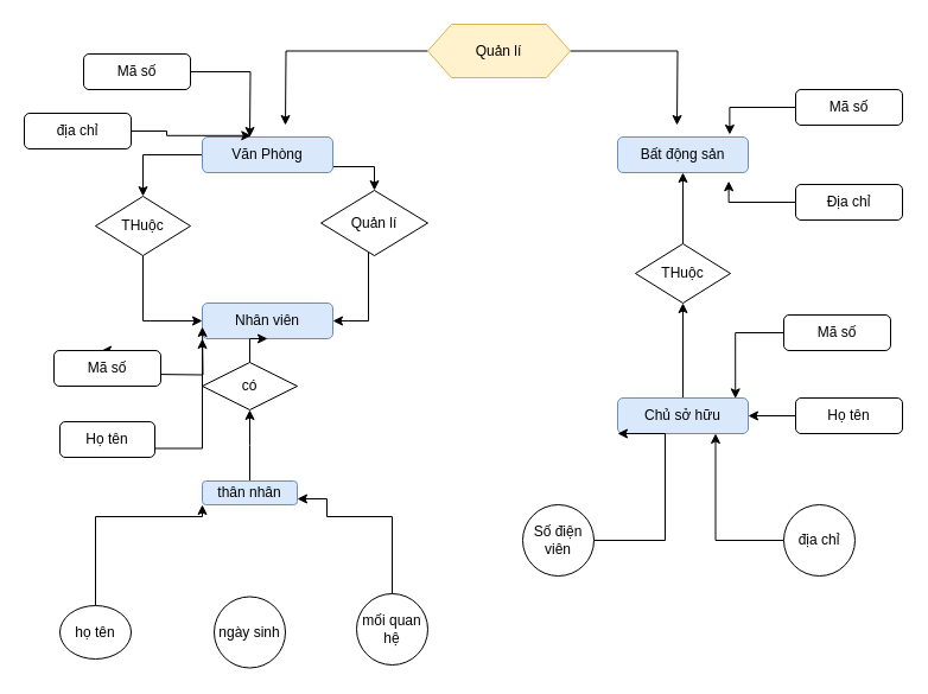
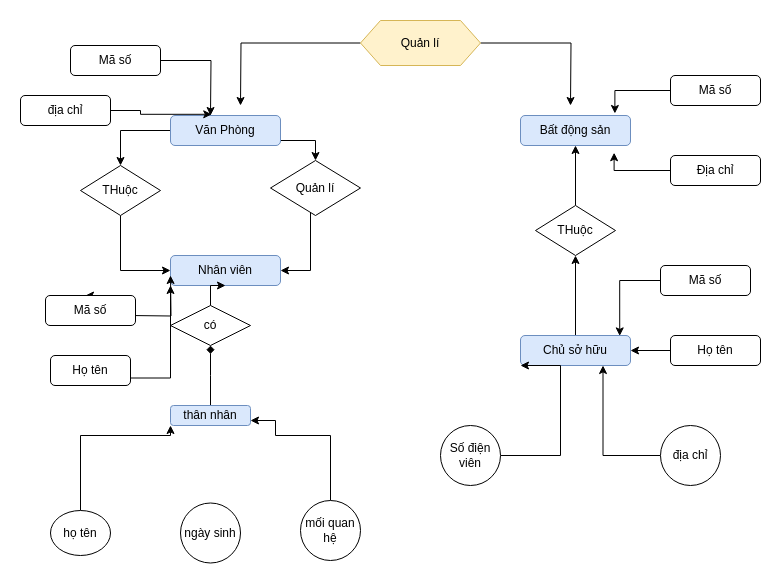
  <mxCell id="0" />
  <mxCell id="1" parent="0" />
  <mxCell id="2" value="" style="edgeStyle=orthogonalEdgeStyle;rounded=0;orthogonalLoop=1;jettySize=auto;html=1;" parent="1" source="4" target="9" edge="1"><mxGeometry relative="1" as="geometry" /></mxCell>
  <mxCell id="3" value="" style="edgeStyle=orthogonalEdgeStyle;rounded=0;orthogonalLoop=1;jettySize=auto;html=1;" parent="1" source="4" target="7" edge="1"><mxGeometry relative="1" as="geometry"><Array as="points"><mxPoint x="315" y="140" /></Array></mxGeometry></mxCell>
  <mxCell id="4" value="Văn Phòng" style="rounded=1;whiteSpace=wrap;html=1;fillColor=#dae8fc;strokeColor=#6c8ebf;" parent="1" vertex="1"><mxGeometry x="170" y="115" width="110" height="30" as="geometry" /></mxCell>
  <mxCell id="5" value="Nhân viên" style="rounded=1;whiteSpace=wrap;html=1;fillColor=#dae8fc;strokeColor=#6c8ebf;" parent="1" vertex="1"><mxGeometry x="170" y="255" width="110" height="30" as="geometry" /></mxCell>
  <mxCell id="6" value="" style="edgeStyle=orthogonalEdgeStyle;rounded=0;orthogonalLoop=1;jettySize=auto;html=1;" parent="1" source="7" target="5" edge="1"><mxGeometry relative="1" as="geometry"><Array as="points"><mxPoint x="310" y="270" /></Array></mxGeometry></mxCell>
  <mxCell id="7" value="Quản lí" style="rhombus;whiteSpace=wrap;html=1;" parent="1" vertex="1"><mxGeometry x="270" y="160" width="90" height="55" as="geometry" /></mxCell>
  <mxCell id="8" style="edgeStyle=orthogonalEdgeStyle;rounded=0;orthogonalLoop=1;jettySize=auto;html=1;entryX=0;entryY=0.5;entryDx=0;entryDy=0;" parent="1" source="9" target="5" edge="1"><mxGeometry relative="1" as="geometry"><Array as="points"><mxPoint x="120" y="270" /></Array></mxGeometry></mxCell>
  <mxCell id="9" value="THuộc" style="rhombus;whiteSpace=wrap;html=1;" parent="1" vertex="1"><mxGeometry x="80" y="165" width="80" height="50" as="geometry" /></mxCell>
  <mxCell id="10" value="" style="edgeStyle=orthogonalEdgeStyle;rounded=0;orthogonalLoop=1;jettySize=auto;html=1;" parent="1" source="11" target="5" edge="1"><mxGeometry relative="1" as="geometry" /></mxCell>
  <mxCell id="11" value="có" style="rhombus;whiteSpace=wrap;html=1;" parent="1" vertex="1"><mxGeometry x="170" y="305" width="80" height="40" as="geometry" /></mxCell>
- <mxCell id="12" value="" style="edgeStyle=orthogonalEdgeStyle;rounded=0;orthogonalLoop=1;jettySize=auto;html=1;" parent="1" source="13" target="11" edge="1"><mxGeometry relative="1" as="geometry"><Array as="points"><mxPoint x="210" y="375" /><mxPoint x="210" y="375" /></Array></mxGeometry></mxCell>
+ <mxCell id="12" value="" style="edgeStyle=orthogonalEdgeStyle;rounded=0;orthogonalLoop=1;jettySize=auto;html=1;endArrow=diamond;" parent="1" source="13" target="11" edge="1"><mxGeometry relative="1" as="geometry"><Array as="points"><mxPoint x="210" y="375" /><mxPoint x="210" y="375" /></Array></mxGeometry></mxCell>
  <mxCell id="13" value="thân nhân" style="rounded=1;whiteSpace=wrap;html=1;fillColor=#dae8fc;strokeColor=#6c8ebf;" parent="1" vertex="1"><mxGeometry x="170" y="405" width="80" height="20" as="geometry" /></mxCell>
  <mxCell id="14" style="edgeStyle=orthogonalEdgeStyle;rounded=0;orthogonalLoop=1;jettySize=auto;html=1;entryX=1;entryY=0.75;entryDx=0;entryDy=0;" parent="1" source="15" target="13" edge="1"><mxGeometry relative="1" as="geometry"><Array as="points"><mxPoint x="330" y="435" /><mxPoint x="275" y="435" /><mxPoint x="275" y="420" /></Array></mxGeometry></mxCell>
  <mxCell id="15" value="mối quan hệ" style="ellipse;whiteSpace=wrap;html=1;" parent="1" vertex="1"><mxGeometry x="300" y="500" width="60" height="60" as="geometry" /></mxCell>
  <mxCell id="16" value="ngày sinh" style="ellipse;whiteSpace=wrap;html=1;" parent="1" vertex="1"><mxGeometry x="180" y="502.5" width="60" height="60" as="geometry" /></mxCell>
  <mxCell id="17" style="edgeStyle=orthogonalEdgeStyle;rounded=0;orthogonalLoop=1;jettySize=auto;html=1;entryX=0;entryY=1;entryDx=0;entryDy=0;" parent="1" source="18" target="13" edge="1"><mxGeometry relative="1" as="geometry"><Array as="points"><mxPoint x="80" y="435" /><mxPoint x="170" y="435" /></Array></mxGeometry></mxCell>
  <mxCell id="18" value="họ tên" style="ellipse;whiteSpace=wrap;html=1;" parent="1" vertex="1"><mxGeometry x="50" y="510" width="60" height="45" as="geometry" /></mxCell>
  <mxCell id="19" style="edgeStyle=orthogonalEdgeStyle;rounded=0;orthogonalLoop=1;jettySize=auto;html=1;entryX=0;entryY=1;entryDx=0;entryDy=0;exitX=1;exitY=0.75;exitDx=0;exitDy=0;" parent="1" source="23" target="5" edge="1"><mxGeometry relative="1" as="geometry"><mxPoint x="135" y="375" as="sourcePoint" /></mxGeometry></mxCell>
  <mxCell id="20" style="edgeStyle=orthogonalEdgeStyle;rounded=0;orthogonalLoop=1;jettySize=auto;html=1;" parent="1" edge="1"><mxGeometry relative="1" as="geometry"><mxPoint x="170" y="275" as="targetPoint" /><mxPoint x="130" y="315" as="sourcePoint" /></mxGeometry></mxCell>
  <mxCell id="21" style="edgeStyle=orthogonalEdgeStyle;rounded=0;orthogonalLoop=1;jettySize=auto;html=1;exitX=0.5;exitY=0;exitDx=0;exitDy=0;entryX=0.25;entryY=0;entryDx=0;entryDy=0;" parent="1" edge="1"><mxGeometry relative="1" as="geometry"><mxPoint x="100" y="295" as="sourcePoint" /><mxPoint x="85" y="295" as="targetPoint" /></mxGeometry></mxCell>
  <mxCell id="22" value="Mã số" style="rounded=1;whiteSpace=wrap;html=1;" parent="1" vertex="1"><mxGeometry x="45" y="295" width="90" height="30" as="geometry" /></mxCell>
  <mxCell id="23" value="Họ tên" style="rounded=1;whiteSpace=wrap;html=1;" parent="1" vertex="1"><mxGeometry x="50" y="355" width="80" height="30" as="geometry" /></mxCell>
  <mxCell id="24" style="edgeStyle=orthogonalEdgeStyle;rounded=0;orthogonalLoop=1;jettySize=auto;html=1;" parent="1" source="25" edge="1"><mxGeometry relative="1" as="geometry"><mxPoint x="210" y="115" as="targetPoint" /></mxGeometry></mxCell>
  <mxCell id="25" value="Mã số" style="rounded=1;whiteSpace=wrap;html=1;" parent="1" vertex="1"><mxGeometry x="70" y="45" width="90" height="30" as="geometry" /></mxCell>
  <mxCell id="26" style="edgeStyle=orthogonalEdgeStyle;rounded=0;orthogonalLoop=1;jettySize=auto;html=1;exitX=1;exitY=0.5;exitDx=0;exitDy=0;entryX=0.375;entryY=-0.04;entryDx=0;entryDy=0;entryPerimeter=0;" parent="1" source="27" target="4" edge="1"><mxGeometry relative="1" as="geometry" /></mxCell>
  <mxCell id="27" value="địa chỉ" style="rounded=1;whiteSpace=wrap;html=1;" parent="1" vertex="1"><mxGeometry x="20" y="95" width="90" height="30" as="geometry" /></mxCell>
  <mxCell id="28" value="Bất động sản" style="rounded=1;whiteSpace=wrap;html=1;fillColor=#dae8fc;strokeColor=#6c8ebf;" parent="1" vertex="1"><mxGeometry x="520" y="115" width="110" height="30" as="geometry" /></mxCell>
  <mxCell id="29" style="edgeStyle=orthogonalEdgeStyle;rounded=0;orthogonalLoop=1;jettySize=auto;html=1;entryX=0.858;entryY=-0.067;entryDx=0;entryDy=0;entryPerimeter=0;" parent="1" source="30" target="28" edge="1"><mxGeometry relative="1" as="geometry" /></mxCell>
  <mxCell id="30" value="Mã số" style="rounded=1;whiteSpace=wrap;html=1;" parent="1" vertex="1"><mxGeometry x="670" y="75" width="90" height="30" as="geometry" /></mxCell>
  <mxCell id="31" style="edgeStyle=orthogonalEdgeStyle;rounded=0;orthogonalLoop=1;jettySize=auto;html=1;entryX=0.851;entryY=1.24;entryDx=0;entryDy=0;entryPerimeter=0;" parent="1" source="32" target="28" edge="1"><mxGeometry relative="1" as="geometry" /></mxCell>
  <mxCell id="32" value="Địa chỉ" style="rounded=1;whiteSpace=wrap;html=1;" parent="1" vertex="1"><mxGeometry x="670" y="155" width="90" height="30" as="geometry" /></mxCell>
  <mxCell id="33" style="edgeStyle=orthogonalEdgeStyle;rounded=0;orthogonalLoop=1;jettySize=auto;html=1;" parent="1" source="35" edge="1"><mxGeometry relative="1" as="geometry"><mxPoint x="240" y="105" as="targetPoint" /></mxGeometry></mxCell>
  <mxCell id="34" style="edgeStyle=orthogonalEdgeStyle;rounded=0;orthogonalLoop=1;jettySize=auto;html=1;" parent="1" source="35" edge="1"><mxGeometry relative="1" as="geometry"><mxPoint x="570" y="105" as="targetPoint" /></mxGeometry></mxCell>
  <mxCell id="35" value="Quản lí" style="shape=hexagon;perimeter=hexagonPerimeter2;whiteSpace=wrap;html=1;fixedSize=1;fillColor=#fff2cc;strokeColor=#d6b656;" parent="1" vertex="1"><mxGeometry x="360" y="20" width="120" height="45" as="geometry" /></mxCell>
  <mxCell id="36" value="" style="edgeStyle=orthogonalEdgeStyle;rounded=0;orthogonalLoop=1;jettySize=auto;html=1;" parent="1" source="37" target="47" edge="1"><mxGeometry relative="1" as="geometry" /></mxCell>
  <mxCell id="37" value="Chủ sở hữu" style="rounded=1;whiteSpace=wrap;html=1;fillColor=#dae8fc;strokeColor=#6c8ebf;" parent="1" vertex="1"><mxGeometry x="520" y="335" width="110" height="30" as="geometry" /></mxCell>
  <mxCell id="38" style="edgeStyle=orthogonalEdgeStyle;rounded=0;orthogonalLoop=1;jettySize=auto;html=1;entryX=0;entryY=1;entryDx=0;entryDy=0;" parent="1" source="39" target="37" edge="1"><mxGeometry relative="1" as="geometry"><Array as="points"><mxPoint x="560" y="455" /><mxPoint x="560" y="365" /></Array></mxGeometry></mxCell>
  <mxCell id="39" value="Số điện viên" style="ellipse;whiteSpace=wrap;html=1;" parent="1" vertex="1"><mxGeometry x="440" y="425" width="60" height="60" as="geometry" /></mxCell>
  <mxCell id="40" style="edgeStyle=orthogonalEdgeStyle;rounded=0;orthogonalLoop=1;jettySize=auto;html=1;entryX=0.75;entryY=1;entryDx=0;entryDy=0;" parent="1" source="41" target="37" edge="1"><mxGeometry relative="1" as="geometry" /></mxCell>
  <mxCell id="41" value="địa chỉ" style="ellipse;whiteSpace=wrap;html=1;" parent="1" vertex="1"><mxGeometry x="660" y="425" width="60" height="60" as="geometry" /></mxCell>
  <mxCell id="42" style="edgeStyle=orthogonalEdgeStyle;rounded=0;orthogonalLoop=1;jettySize=auto;html=1;entryX=0.902;entryY=0.013;entryDx=0;entryDy=0;entryPerimeter=0;" parent="1" source="43" target="37" edge="1"><mxGeometry relative="1" as="geometry" /></mxCell>
  <mxCell id="43" value="Mã số" style="rounded=1;whiteSpace=wrap;html=1;" parent="1" vertex="1"><mxGeometry x="660" y="265" width="90" height="30" as="geometry" /></mxCell>
  <mxCell id="44" value="" style="edgeStyle=orthogonalEdgeStyle;rounded=0;orthogonalLoop=1;jettySize=auto;html=1;" parent="1" source="45" target="37" edge="1"><mxGeometry relative="1" as="geometry" /></mxCell>
  <mxCell id="45" value="Họ tên" style="rounded=1;whiteSpace=wrap;html=1;" parent="1" vertex="1"><mxGeometry x="670" y="335" width="90" height="30" as="geometry" /></mxCell>
  <mxCell id="46" value="" style="edgeStyle=orthogonalEdgeStyle;rounded=0;orthogonalLoop=1;jettySize=auto;html=1;" parent="1" source="47" target="28" edge="1"><mxGeometry relative="1" as="geometry" /></mxCell>
  <mxCell id="47" value="THuộc" style="rhombus;whiteSpace=wrap;html=1;" parent="1" vertex="1"><mxGeometry x="535" y="205" width="80" height="50" as="geometry" /></mxCell>
